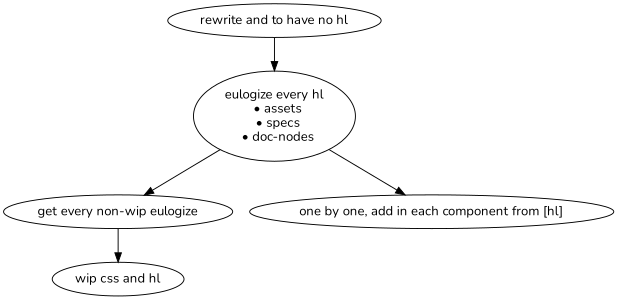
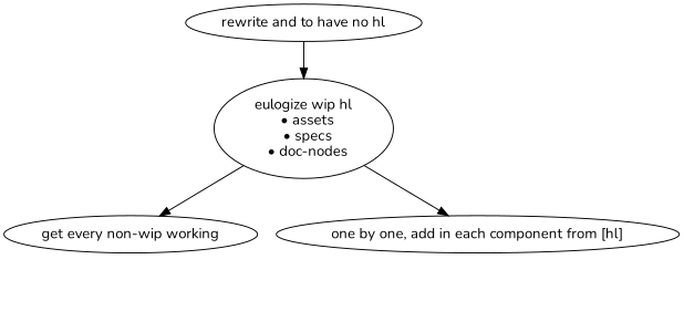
  digraph {
    fontname=Nunito
    node [fontname=Nunito]
    edge [fontname=Nunito]
-   n1 [label="wip css and hl"]
-   n2 [label="get every non-wip eulogize"]
+   n2 [label="get every non-wip working"]
    n3 [label="one by one, add in each component from [hl]"]
-   n4 [label="eulogize every hl\n  • assets\n  • specs\n  • doc-nodes"]
+   n4 [label="eulogize wip hl\n  • assets\n  • specs\n  • doc-nodes"]
    n5 [label="rewrite and to have no hl"]
-   n2 -> n1
    n4 -> n2
    n4 -> n3
    n5 -> n4
  }
